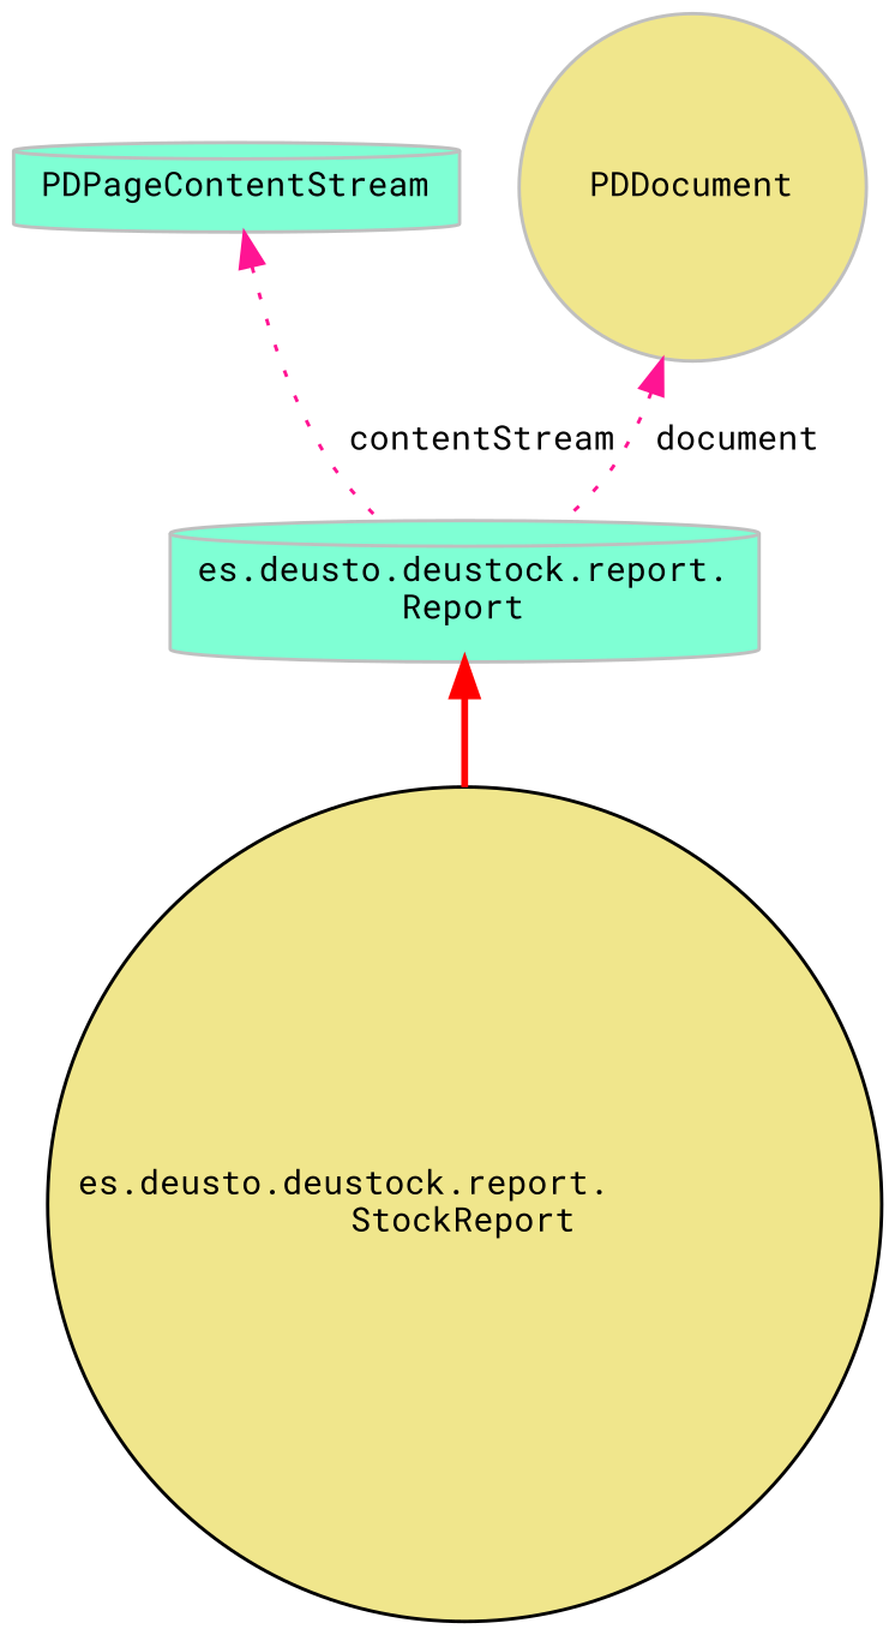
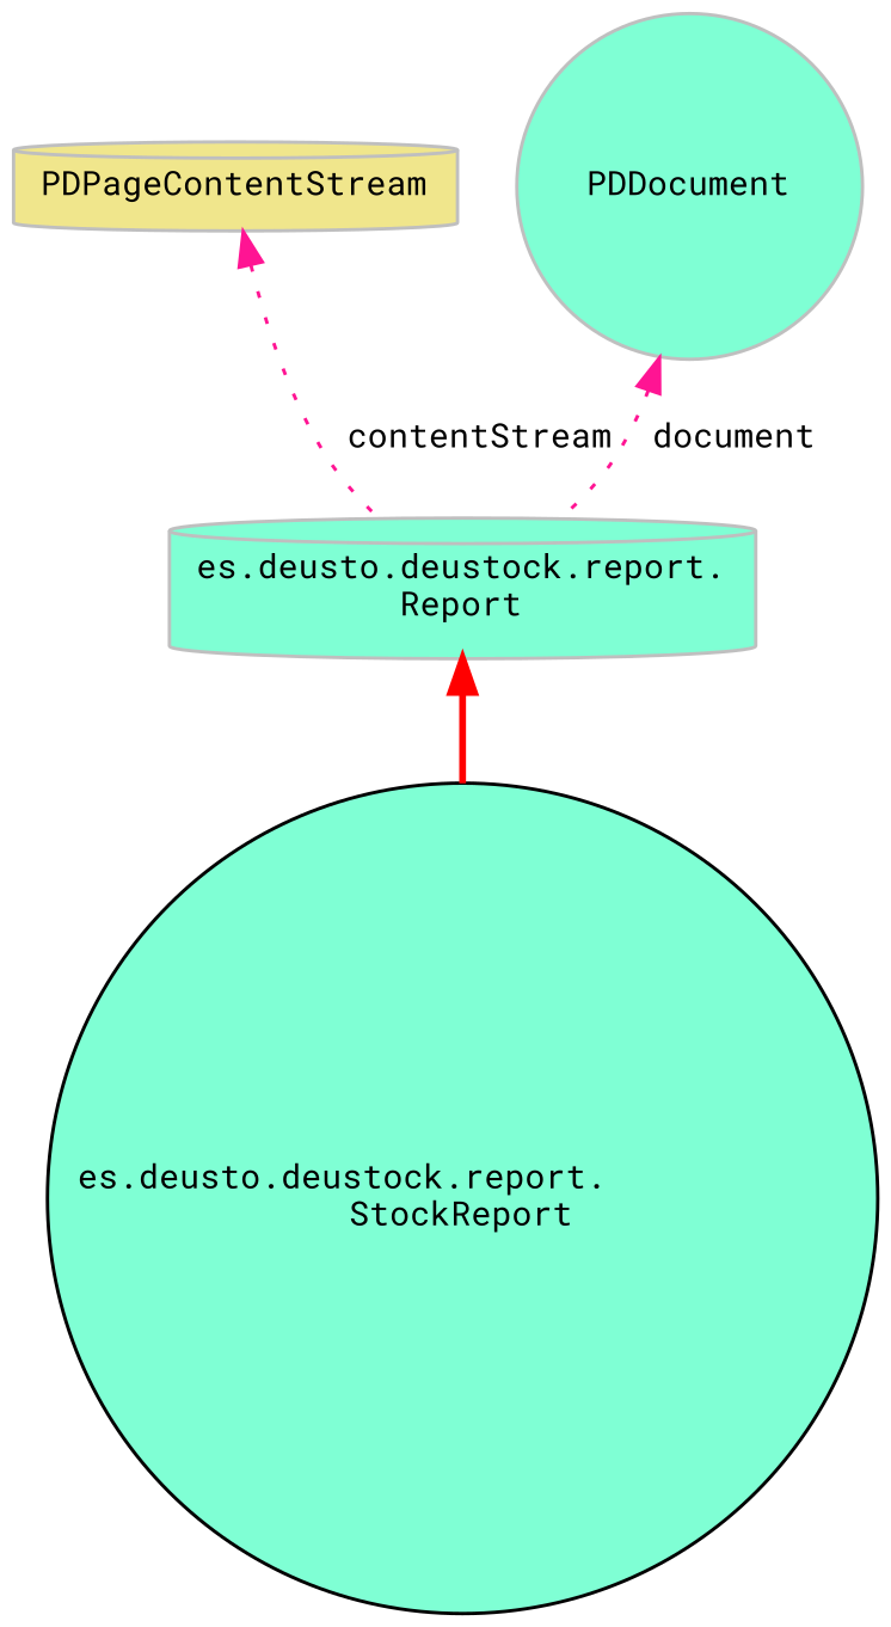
  digraph {
    fontname="Roboto Mono"
    node [color=grey75 fillcolor=aquamarine fontname="Roboto Mono" fontsize=10 shape=circle style=filled]
    edge [color=deeppink dir=back fontname="Roboto Mono" fontsize=10 labelfontname=Helvetica labelfontsize=10 style=dotted]
-   n1 [color=black fillcolor=khaki fontcolor=black height=0.2 label="es.deusto.deustock.report.\lStockReport" width=0.4]
+   n1 [color=black fontcolor=black height=0.2 label="es.deusto.deustock.report.\lStockReport" width=0.4]
    n2 [height=0.2 label="es.deusto.deustock.report.\lReport" shape=cylinder width=0.4]
-   n3 [height=0.2 label=PDPageContentStream shape=cylinder width=0.4]
-   n4 [fillcolor=khaki height=0.2 label=PDDocument width=0.4]
+   n3 [fillcolor=khaki height=0.2 label=PDPageContentStream shape=cylinder width=0.4]
+   n4 [height=0.2 label=PDDocument width=0.4]
    n2 -> n1 [color=red style=bold]
    n3 -> n2 [label=" contentStream"]
    n4 -> n2 [label=" document"]
  }
